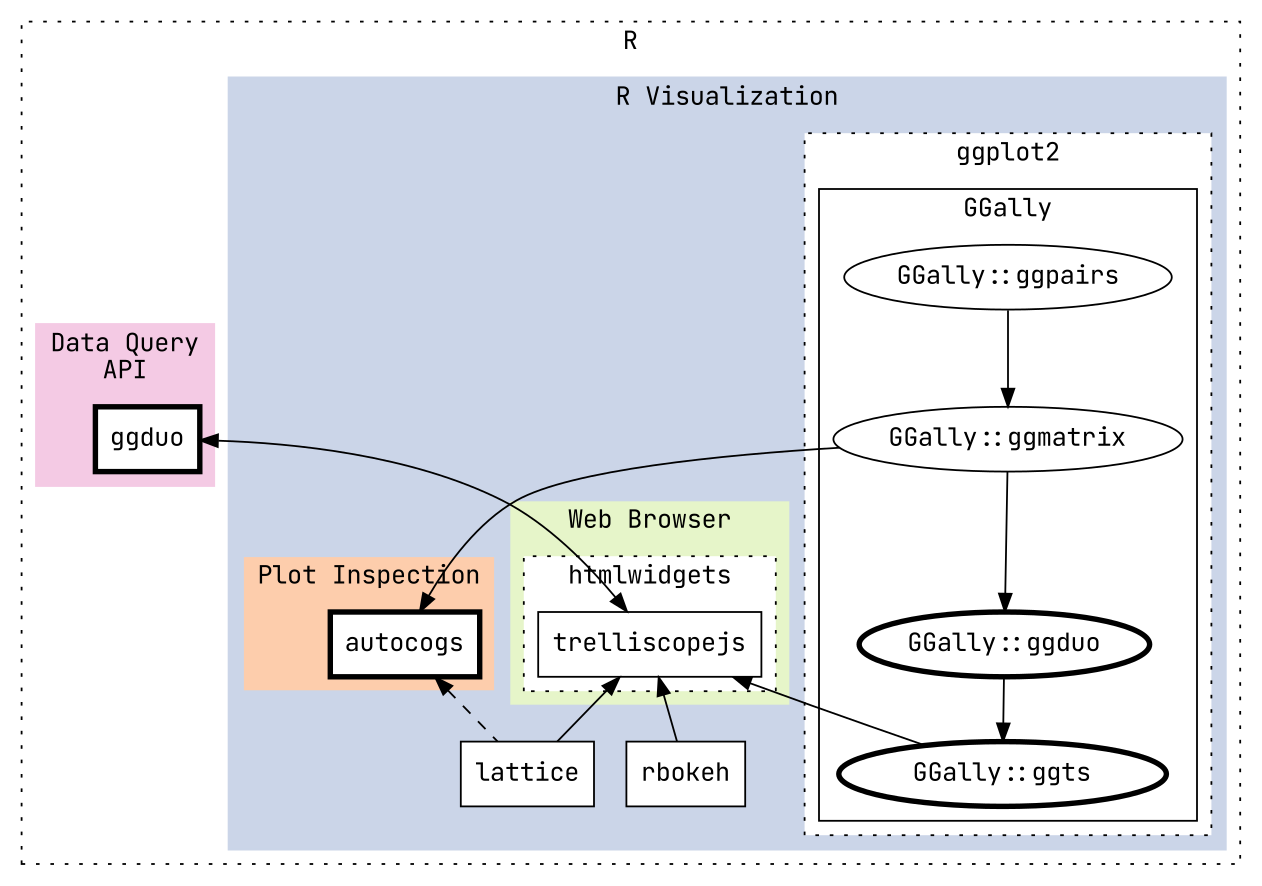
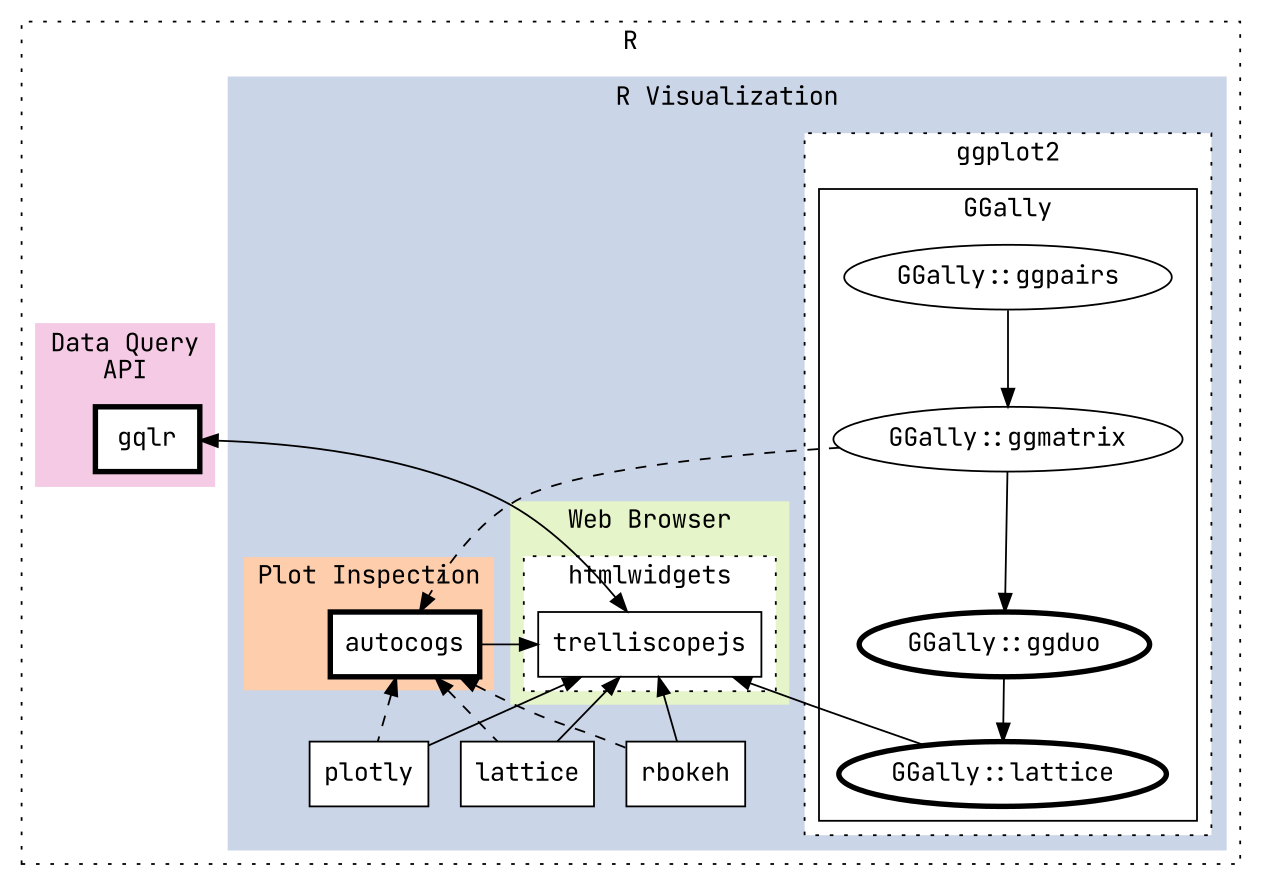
  digraph {
    compound=true
    fontname="JetBrains Mono"
    splines=true
    node [fontname="JetBrains Mono" shape=box]
    edge [fontname="JetBrains Mono" dir=back]
    n1 [label="GGally::ggmatrix" shape=""]
    n2 [label="GGally::ggpairs" shape=""]
    n3 [label="GGally::ggduo" penwidth=3 shape=""]
-   n4 [label="GGally::ggts" penwidth=3 shape=""]
+   n4 [label="GGally::lattice" penwidth=3 shape=""]
    trelliscopejs
    lattice [color=black fillcolor=white style=filled]
    rbokeh [color=black fillcolor=white style=filled]
+   plotly [color=black fillcolor=white style=filled]
    autocogs [fillcolor=white penwidth=3 style=filled]
-   gqlr [fillcolor=white penwidth=3 style=filled label=ggduo]
+   gqlr [fillcolor=white penwidth=3 style=filled]
    subgraph cluster_1 {
      label=R
      style=dotted
      subgraph cluster_2 {
        color="#cbd5e8"
        label="R Visualization"
        style=filled
        subgraph sub_3 {
          color="#cbd5e8"
          label="R Visualization"
          style=filled
          lattice
          rbokeh
+         plotly
        }
        subgraph cluster_4 {
          bgcolor=white
          color=black
          label=ggplot2
          style=dotted
          subgraph cluster_5 {
            bgcolor=white
            color=black
            label=GGally
            style=solid
            n1
            n2
            n3
            n4
          }
        }
        subgraph cluster_6 {
          color="#cbd5e8"
          fillcolor="#e6f5c9"
          label="Web Browser"
          style=filled
          subgraph cluster_7 {
            bgcolor=white
            color=black
            fillcolor="#e6f5c9"
            label=htmlwidgets
            style=dotted
            trelliscopejs
          }
        }
        subgraph cluster_8 {
          color="#cbd5e8"
          fillcolor="#fdcdac"
          label="Plot Inspection"
          style=filled
          autocogs
        }
      }
      subgraph cluster_9 {
        color="#f4cae4"
        label="Data Query\nAPI"
        style=filled
        gqlr
      }
    }
    n1 -> n3 [dir=""]
-   n1 -> autocogs [dir=""]
+   n1 -> autocogs [style=dashed dir=""]
    n2 -> n1 [dir=""]
    n3 -> n4 [dir=""]
    trelliscopejs -> n4 [color=black]
    trelliscopejs -> lattice
    trelliscopejs -> rbokeh
+   trelliscopejs -> plotly
+   autocogs -> trelliscopejs [constraint=false dir=""]
    autocogs -> lattice [style=dashed]
+   autocogs -> rbokeh [style=dashed]
+   autocogs -> plotly [style=dashed]
    gqlr -> trelliscopejs [dir=both]
    gqlr -> autocogs [color=transparent dir=""]
  }
